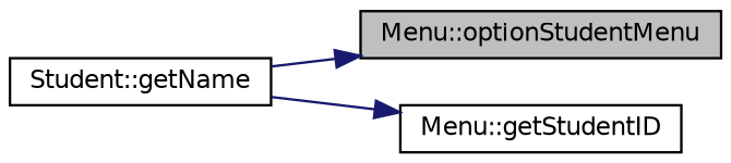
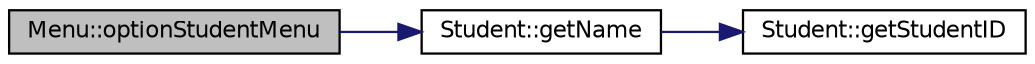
  digraph {
    rankdir=LR
    node [color=black fillcolor=white fontname=Helvetica fontsize=10 shape=record style=filled]
    edge [color=midnightblue fontname=Helvetica fontsize=10 labelfontname=Helvetica labelfontsize=10 style=solid]
    n1 [fillcolor=grey75 fontcolor=black height=0.2 label="Menu::optionStudentMenu" width=0.4]
    n2 [height=0.2 label="Student::getName" width=0.4]
-   n3 [height=0.2 label="Menu::getStudentID" width=0.4]
-   n2 -> n1
+   n3 [height=0.2 label="Student::getStudentID" width=0.4]
+   n1 -> n2
    n2 -> n3
  }
